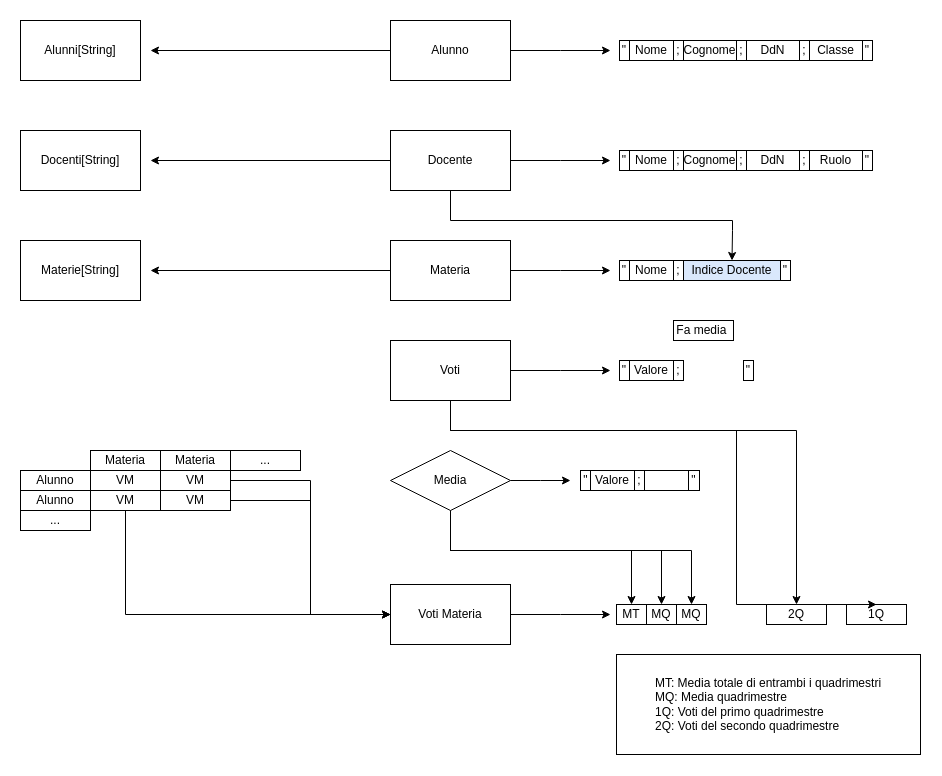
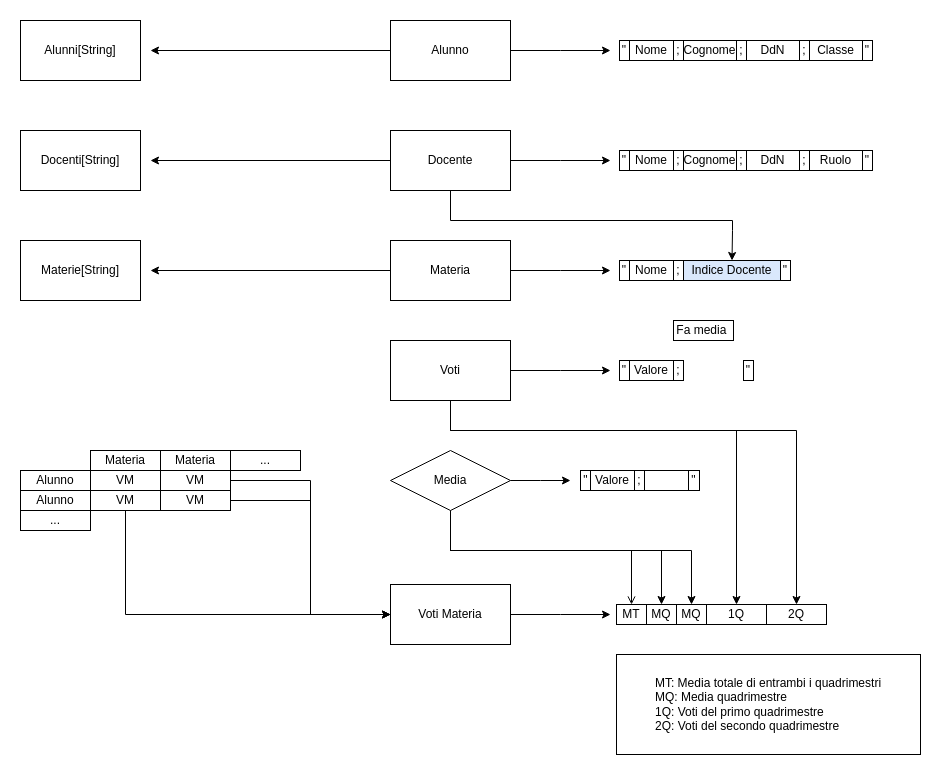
  <mxCell id="0" />
  <mxCell id="1" parent="0" />
- <mxCell id="2" value="1Q" style="rounded=0;whiteSpace=wrap;html=1;" parent="1" vertex="1"><mxGeometry x="846" y="604" width="60" height="20" as="geometry" /></mxCell>
+ <mxCell id="2" value="1Q" style="rounded=0;whiteSpace=wrap;html=1;" parent="1" vertex="1"><mxGeometry x="706" y="604" width="60" height="20" as="geometry" /></mxCell>
  <mxCell id="3" value="2Q" style="rounded=0;whiteSpace=wrap;html=1;" parent="1" vertex="1"><mxGeometry x="766" y="604" width="60" height="20" as="geometry" /></mxCell>
  <mxCell id="4" value="MQ" style="rounded=0;whiteSpace=wrap;html=1;" parent="1" vertex="1"><mxGeometry x="646" y="604" width="30" height="20" as="geometry" /></mxCell>
  <mxCell id="5" value="MQ" style="rounded=0;whiteSpace=wrap;html=1;" parent="1" vertex="1"><mxGeometry x="676" y="604" width="30" height="20" as="geometry" /></mxCell>
  <mxCell id="6" value="MT" style="rounded=0;whiteSpace=wrap;html=1;" parent="1" vertex="1"><mxGeometry x="616" y="604" width="30" height="20" as="geometry" /></mxCell>
  <mxCell id="7" value="&lt;div style=&quot;text-align: left;&quot;&gt;&lt;span style=&quot;background-color: initial;&quot;&gt;MT: Media totale di entrambi i quadrimestri&lt;/span&gt;&lt;/div&gt;&lt;div style=&quot;text-align: left;&quot;&gt;&lt;span style=&quot;background-color: initial;&quot;&gt;MQ: Media quadrimestre&lt;/span&gt;&lt;/div&gt;&lt;div style=&quot;text-align: left;&quot;&gt;&lt;span style=&quot;background-color: initial;&quot;&gt;1Q: Voti del primo quadrimestre&lt;/span&gt;&lt;/div&gt;&lt;div style=&quot;text-align: left;&quot;&gt;&lt;span style=&quot;background-color: initial;&quot;&gt;2Q: Voti del secondo quadrimestre&lt;/span&gt;&lt;/div&gt;" style="rounded=0;whiteSpace=wrap;html=1;" parent="1" vertex="1"><mxGeometry x="616" y="654" width="304" height="100" as="geometry" /></mxCell>
  <mxCell id="8" value="Alunno" style="rounded=0;whiteSpace=wrap;html=1;" parent="1" vertex="1"><mxGeometry x="20" y="470" width="70" height="20" as="geometry" /></mxCell>
  <mxCell id="9" value="Materia" style="rounded=0;whiteSpace=wrap;html=1;" parent="1" vertex="1"><mxGeometry x="90" y="450" width="70" height="20" as="geometry" /></mxCell>
  <mxCell id="10" value="Materia" style="rounded=0;whiteSpace=wrap;html=1;" parent="1" vertex="1"><mxGeometry x="160" y="450" width="70" height="20" as="geometry" /></mxCell>
  <mxCell id="11" value="Alunno" style="rounded=0;whiteSpace=wrap;html=1;" parent="1" vertex="1"><mxGeometry x="20" y="490" width="70" height="20" as="geometry" /></mxCell>
  <mxCell id="12" value="..." style="rounded=0;whiteSpace=wrap;html=1;" parent="1" vertex="1"><mxGeometry x="230" y="450" width="70" height="20" as="geometry" /></mxCell>
  <mxCell id="13" value="..." style="rounded=0;whiteSpace=wrap;html=1;" parent="1" vertex="1"><mxGeometry x="20" y="510" width="70" height="20" as="geometry" /></mxCell>
  <mxCell id="14" style="edgeStyle=orthogonalEdgeStyle;rounded=0;orthogonalLoop=1;jettySize=auto;html=1;" parent="1" source="15" edge="1"><mxGeometry relative="1" as="geometry"><mxPoint x="610" y="614" as="targetPoint" /></mxGeometry></mxCell>
  <mxCell id="15" value="Voti Materia" style="rounded=0;whiteSpace=wrap;html=1;" parent="1" vertex="1"><mxGeometry x="390" y="584" width="120" height="60" as="geometry" /></mxCell>
  <mxCell id="16" value="VM" style="rounded=0;whiteSpace=wrap;html=1;" parent="1" vertex="1"><mxGeometry x="90" y="470" width="70" height="20" as="geometry" /></mxCell>
  <mxCell id="17" style="edgeStyle=orthogonalEdgeStyle;rounded=0;orthogonalLoop=1;jettySize=auto;html=1;entryX=0;entryY=0.5;entryDx=0;entryDy=0;" parent="1" source="18" target="15" edge="1"><mxGeometry relative="1" as="geometry" /></mxCell>
  <mxCell id="18" value="VM" style="rounded=0;whiteSpace=wrap;html=1;" parent="1" vertex="1"><mxGeometry x="160" y="470" width="70" height="20" as="geometry" /></mxCell>
  <mxCell id="19" style="edgeStyle=orthogonalEdgeStyle;rounded=0;orthogonalLoop=1;jettySize=auto;html=1;entryX=0;entryY=0.5;entryDx=0;entryDy=0;" parent="1" source="20" target="15" edge="1"><mxGeometry relative="1" as="geometry"><Array as="points"><mxPoint x="125" y="614" /></Array></mxGeometry></mxCell>
  <mxCell id="20" value="VM" style="rounded=0;whiteSpace=wrap;html=1;" parent="1" vertex="1"><mxGeometry x="90" y="490" width="70" height="20" as="geometry" /></mxCell>
  <mxCell id="21" style="edgeStyle=orthogonalEdgeStyle;rounded=0;orthogonalLoop=1;jettySize=auto;html=1;entryX=0;entryY=0.5;entryDx=0;entryDy=0;" parent="1" source="22" target="15" edge="1"><mxGeometry relative="1" as="geometry" /></mxCell>
  <mxCell id="22" value="VM" style="rounded=0;whiteSpace=wrap;html=1;" parent="1" vertex="1"><mxGeometry x="160" y="490" width="70" height="20" as="geometry" /></mxCell>
  <mxCell id="23" style="edgeStyle=orthogonalEdgeStyle;rounded=0;orthogonalLoop=1;jettySize=auto;html=1;" parent="1" source="25" edge="1"><mxGeometry relative="1" as="geometry"><mxPoint x="610" y="160" as="targetPoint" /></mxGeometry></mxCell>
  <mxCell id="24" style="edgeStyle=orthogonalEdgeStyle;rounded=0;orthogonalLoop=1;jettySize=auto;html=1;entryX=0.5;entryY=0;entryDx=0;entryDy=0;" parent="1" source="25" target="38" edge="1"><mxGeometry relative="1" as="geometry"><mxPoint x="760" y="230" as="targetPoint" /><Array as="points"><mxPoint x="450" y="220" /><mxPoint x="732" y="220" /><mxPoint x="732" y="230" /><mxPoint x="732" y="230" /></Array></mxGeometry></mxCell>
  <mxCell id="25" value="Docente" style="rounded=0;whiteSpace=wrap;html=1;" parent="1" vertex="1"><mxGeometry x="390" y="130" width="120" height="60" as="geometry" /></mxCell>
  <mxCell id="26" value="Nome" style="rounded=0;whiteSpace=wrap;html=1;" parent="1" vertex="1"><mxGeometry x="629" y="150" width="44" height="20" as="geometry" /></mxCell>
  <mxCell id="27" value="Cognome" style="rounded=0;whiteSpace=wrap;html=1;" parent="1" vertex="1"><mxGeometry x="683" y="150" width="53" height="20" as="geometry" /></mxCell>
  <mxCell id="28" value=";" style="rounded=0;whiteSpace=wrap;html=1;" parent="1" vertex="1"><mxGeometry x="673" y="150" width="10" height="20" as="geometry" /></mxCell>
  <mxCell id="29" value=";" style="rounded=0;whiteSpace=wrap;html=1;" parent="1" vertex="1"><mxGeometry x="736" y="150" width="10" height="20" as="geometry" /></mxCell>
  <mxCell id="30" value="DdN" style="rounded=0;whiteSpace=wrap;html=1;" parent="1" vertex="1"><mxGeometry x="746" y="150" width="53" height="20" as="geometry" /></mxCell>
  <mxCell id="31" value=";" style="rounded=0;whiteSpace=wrap;html=1;" parent="1" vertex="1"><mxGeometry x="799" y="150" width="10" height="20" as="geometry" /></mxCell>
  <mxCell id="32" value="Ruolo" style="rounded=0;whiteSpace=wrap;html=1;" parent="1" vertex="1"><mxGeometry x="809" y="150" width="53" height="20" as="geometry" /></mxCell>
  <mxCell id="33" value="&quot;" style="rounded=0;whiteSpace=wrap;html=1;" parent="1" vertex="1"><mxGeometry x="619" y="150" width="10" height="20" as="geometry" /></mxCell>
  <mxCell id="34" value="&quot;" style="rounded=0;whiteSpace=wrap;html=1;" parent="1" vertex="1"><mxGeometry x="862" y="150" width="10" height="20" as="geometry" /></mxCell>
  <mxCell id="35" style="edgeStyle=orthogonalEdgeStyle;rounded=0;orthogonalLoop=1;jettySize=auto;html=1;" parent="1" source="36" edge="1"><mxGeometry relative="1" as="geometry"><mxPoint x="610" y="270" as="targetPoint" /></mxGeometry></mxCell>
  <mxCell id="36" value="Materia" style="rounded=0;whiteSpace=wrap;html=1;" parent="1" vertex="1"><mxGeometry x="390" y="240" width="120" height="60" as="geometry" /></mxCell>
  <mxCell id="37" value="Nome" style="rounded=0;whiteSpace=wrap;html=1;" parent="1" vertex="1"><mxGeometry x="629" y="260" width="44" height="20" as="geometry" /></mxCell>
  <mxCell id="38" value="Indice Docente" style="rounded=0;whiteSpace=wrap;html=1;fillColor=#dae8fc;" parent="1" vertex="1"><mxGeometry x="683" y="260" width="97" height="20" as="geometry" /></mxCell>
  <mxCell id="39" value=";" style="rounded=0;whiteSpace=wrap;html=1;" parent="1" vertex="1"><mxGeometry x="673" y="260" width="10" height="20" as="geometry" /></mxCell>
  <mxCell id="40" value="&quot;" style="rounded=0;whiteSpace=wrap;html=1;" parent="1" vertex="1"><mxGeometry x="619" y="260" width="10" height="20" as="geometry" /></mxCell>
  <mxCell id="41" value="&quot;" style="rounded=0;whiteSpace=wrap;html=1;" parent="1" vertex="1"><mxGeometry x="780" y="260" width="10" height="20" as="geometry" /></mxCell>
  <mxCell id="42" style="edgeStyle=orthogonalEdgeStyle;rounded=0;orthogonalLoop=1;jettySize=auto;html=1;" parent="1" source="44" edge="1"><mxGeometry relative="1" as="geometry"><mxPoint x="610" y="50" as="targetPoint" /></mxGeometry></mxCell>
  <mxCell id="43" style="edgeStyle=orthogonalEdgeStyle;rounded=0;orthogonalLoop=1;jettySize=auto;html=1;" parent="1" source="44" edge="1"><mxGeometry relative="1" as="geometry"><mxPoint x="150" y="50" as="targetPoint" /></mxGeometry></mxCell>
  <mxCell id="44" value="Alunno" style="rounded=0;whiteSpace=wrap;html=1;" parent="1" vertex="1"><mxGeometry x="390" y="20" width="120" height="60" as="geometry" /></mxCell>
  <mxCell id="45" value="Nome" style="rounded=0;whiteSpace=wrap;html=1;" parent="1" vertex="1"><mxGeometry x="629" y="40" width="44" height="20" as="geometry" /></mxCell>
  <mxCell id="46" value="Cognome" style="rounded=0;whiteSpace=wrap;html=1;" parent="1" vertex="1"><mxGeometry x="683" y="40" width="53" height="20" as="geometry" /></mxCell>
  <mxCell id="47" value=";" style="rounded=0;whiteSpace=wrap;html=1;" parent="1" vertex="1"><mxGeometry x="673" y="40" width="10" height="20" as="geometry" /></mxCell>
  <mxCell id="48" value=";" style="rounded=0;whiteSpace=wrap;html=1;" parent="1" vertex="1"><mxGeometry x="736" y="40" width="10" height="20" as="geometry" /></mxCell>
  <mxCell id="49" value="DdN" style="rounded=0;whiteSpace=wrap;html=1;" parent="1" vertex="1"><mxGeometry x="746" y="40" width="53" height="20" as="geometry" /></mxCell>
  <mxCell id="50" value=";" style="rounded=0;whiteSpace=wrap;html=1;" parent="1" vertex="1"><mxGeometry x="799" y="40" width="10" height="20" as="geometry" /></mxCell>
  <mxCell id="51" value="Classe" style="rounded=0;whiteSpace=wrap;html=1;" parent="1" vertex="1"><mxGeometry x="809" y="40" width="53" height="20" as="geometry" /></mxCell>
  <mxCell id="52" value="&quot;" style="rounded=0;whiteSpace=wrap;html=1;" parent="1" vertex="1"><mxGeometry x="619" y="40" width="10" height="20" as="geometry" /></mxCell>
  <mxCell id="53" value="&quot;" style="rounded=0;whiteSpace=wrap;html=1;" parent="1" vertex="1"><mxGeometry x="862" y="40" width="10" height="20" as="geometry" /></mxCell>
  <mxCell id="54" style="edgeStyle=orthogonalEdgeStyle;rounded=0;orthogonalLoop=1;jettySize=auto;html=1;" parent="1" source="57" edge="1"><mxGeometry relative="1" as="geometry"><mxPoint x="610" y="370" as="targetPoint" /></mxGeometry></mxCell>
  <mxCell id="55" style="edgeStyle=orthogonalEdgeStyle;rounded=0;orthogonalLoop=1;jettySize=auto;html=1;entryX=0.5;entryY=0;entryDx=0;entryDy=0;" parent="1" source="57" target="2" edge="1"><mxGeometry relative="1" as="geometry"><mxPoint x="450" y="470" as="targetPoint" /><Array as="points"><mxPoint x="450" y="430" /><mxPoint x="736" y="430" /></Array></mxGeometry></mxCell>
  <mxCell id="56" style="edgeStyle=orthogonalEdgeStyle;rounded=0;orthogonalLoop=1;jettySize=auto;html=1;entryX=0.5;entryY=0;entryDx=0;entryDy=0;" parent="1" source="57" target="3" edge="1"><mxGeometry relative="1" as="geometry"><Array as="points"><mxPoint x="450" y="430" /><mxPoint x="796" y="430" /></Array></mxGeometry></mxCell>
  <mxCell id="57" value="Voti" style="rounded=0;whiteSpace=wrap;html=1;" parent="1" vertex="1"><mxGeometry x="390" y="340" width="120" height="60" as="geometry" /></mxCell>
  <mxCell id="58" value="&quot;" style="rounded=0;whiteSpace=wrap;html=1;" parent="1" vertex="1"><mxGeometry x="619" y="360" width="10" height="20" as="geometry" /></mxCell>
  <mxCell id="59" value="&quot;" style="rounded=0;whiteSpace=wrap;html=1;" parent="1" vertex="1"><mxGeometry x="743" y="360" width="10" height="20" as="geometry" /></mxCell>
  <mxCell id="60" value="Valore" style="rounded=0;whiteSpace=wrap;html=1;" parent="1" vertex="1"><mxGeometry x="629" y="360" width="44" height="20" as="geometry" /></mxCell>
  <mxCell id="61" value="Fa media&amp;nbsp;" style="rounded=0;whiteSpace=wrap;html=1;" parent="1" vertex="1"><mxGeometry x="673" y="320" width="60" height="20" as="geometry" /></mxCell>
  <mxCell id="62" value=";" style="rounded=0;whiteSpace=wrap;html=1;" parent="1" vertex="1"><mxGeometry x="673" y="360" width="10" height="20" as="geometry" /></mxCell>
  <mxCell id="63" style="edgeStyle=orthogonalEdgeStyle;rounded=0;orthogonalLoop=1;jettySize=auto;html=1;" parent="1" source="67" edge="1"><mxGeometry relative="1" as="geometry"><mxPoint x="570" y="480" as="targetPoint" /></mxGeometry></mxCell>
- <mxCell id="64" style="edgeStyle=orthogonalEdgeStyle;rounded=0;orthogonalLoop=1;jettySize=auto;html=1;entryX=0.5;entryY=0;entryDx=0;entryDy=0;" parent="1" source="67" target="6" edge="1"><mxGeometry relative="1" as="geometry"><Array as="points"><mxPoint x="450" y="550" /><mxPoint x="631" y="550" /></Array></mxGeometry></mxCell>
+ <mxCell id="64" style="edgeStyle=orthogonalEdgeStyle;rounded=0;orthogonalLoop=1;jettySize=auto;html=1;entryX=0.5;entryY=0;entryDx=0;entryDy=0;endArrow=open;" parent="1" source="67" target="6" edge="1"><mxGeometry relative="1" as="geometry"><Array as="points"><mxPoint x="450" y="550" /><mxPoint x="631" y="550" /></Array></mxGeometry></mxCell>
  <mxCell id="65" style="edgeStyle=orthogonalEdgeStyle;rounded=0;orthogonalLoop=1;jettySize=auto;html=1;entryX=0.5;entryY=0;entryDx=0;entryDy=0;" parent="1" source="67" target="4" edge="1"><mxGeometry relative="1" as="geometry"><Array as="points"><mxPoint x="450" y="550" /><mxPoint x="661" y="550" /></Array></mxGeometry></mxCell>
  <mxCell id="66" style="edgeStyle=orthogonalEdgeStyle;rounded=0;orthogonalLoop=1;jettySize=auto;html=1;entryX=0.5;entryY=0;entryDx=0;entryDy=0;" parent="1" source="67" target="5" edge="1"><mxGeometry relative="1" as="geometry"><Array as="points"><mxPoint x="450" y="550" /><mxPoint x="691" y="550" /></Array></mxGeometry></mxCell>
  <mxCell id="67" value="Media" style="rhombus;whiteSpace=wrap;html=1;" parent="1" vertex="1"><mxGeometry x="390" y="450" width="120" height="60" as="geometry" /></mxCell>
  <mxCell id="68" value="&quot;" style="rounded=0;whiteSpace=wrap;html=1;" parent="1" vertex="1"><mxGeometry x="580" y="470" width="11" height="20" as="geometry" /></mxCell>
  <mxCell id="69" value="Valore" style="rounded=0;whiteSpace=wrap;html=1;" parent="1" vertex="1"><mxGeometry x="590" y="470" width="44" height="20" as="geometry" /></mxCell>
  <mxCell id="70" value="&quot;" style="rounded=0;whiteSpace=wrap;html=1;" parent="1" vertex="1"><mxGeometry x="688" y="470" width="11" height="20" as="geometry" /></mxCell>
  <mxCell id="71" value="Alunni[String]" style="rounded=0;whiteSpace=wrap;html=1;" parent="1" vertex="1"><mxGeometry x="20" y="20" width="120" height="60" as="geometry" /></mxCell>
  <mxCell id="72" style="edgeStyle=orthogonalEdgeStyle;rounded=0;orthogonalLoop=1;jettySize=auto;html=1;" parent="1" edge="1"><mxGeometry relative="1" as="geometry"><mxPoint x="150" y="160" as="targetPoint" /><mxPoint x="390" y="160" as="sourcePoint" /></mxGeometry></mxCell>
  <mxCell id="73" value="Docenti[String]" style="rounded=0;whiteSpace=wrap;html=1;" parent="1" vertex="1"><mxGeometry x="20" y="130" width="120" height="60" as="geometry" /></mxCell>
  <mxCell id="74" style="edgeStyle=orthogonalEdgeStyle;rounded=0;orthogonalLoop=1;jettySize=auto;html=1;" parent="1" edge="1"><mxGeometry relative="1" as="geometry"><mxPoint x="150" y="270" as="targetPoint" /><mxPoint x="390" y="270" as="sourcePoint" /></mxGeometry></mxCell>
  <mxCell id="75" value="Materie[String]" style="rounded=0;whiteSpace=wrap;html=1;" parent="1" vertex="1"><mxGeometry x="20" y="240" width="120" height="60" as="geometry" /></mxCell>
  <mxCell id="76" value="" style="rounded=0;whiteSpace=wrap;html=1;" vertex="1" parent="1"><mxGeometry x="644" y="470" width="44" height="20" as="geometry" /></mxCell>
  <mxCell id="77" value=";" style="rounded=0;whiteSpace=wrap;html=1;" vertex="1" parent="1"><mxGeometry x="634" y="470" width="10" height="20" as="geometry" /></mxCell>
